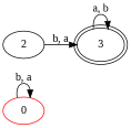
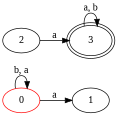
  digraph {
    fontname="Liberation Serif"
    rankdir=LR
    node [fontname="Liberation Serif"]
    edge [fontname="Liberation Serif"]
    n1 [color=red label=0]
+   n2 [label=1]
    n3 [label=2]
    n4 [label=3 peripheries=2]
    n1 -> n1 [label="b, a"]
-   n3 -> n4 [label="b, a"]
+   n1 -> n2 [label=a]
+   n3 -> n4 [label=a]
    n4 -> n4 [label="a, b"]
  }
